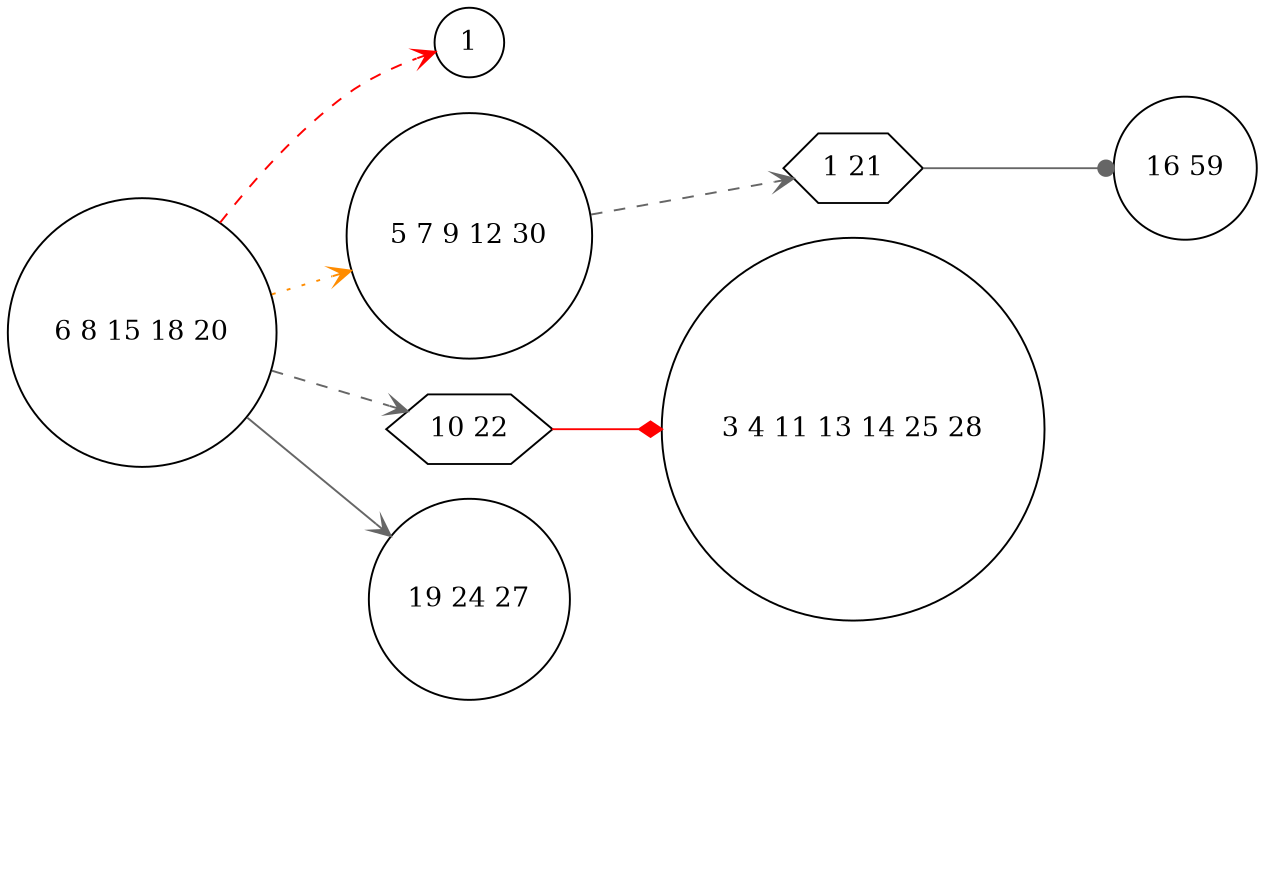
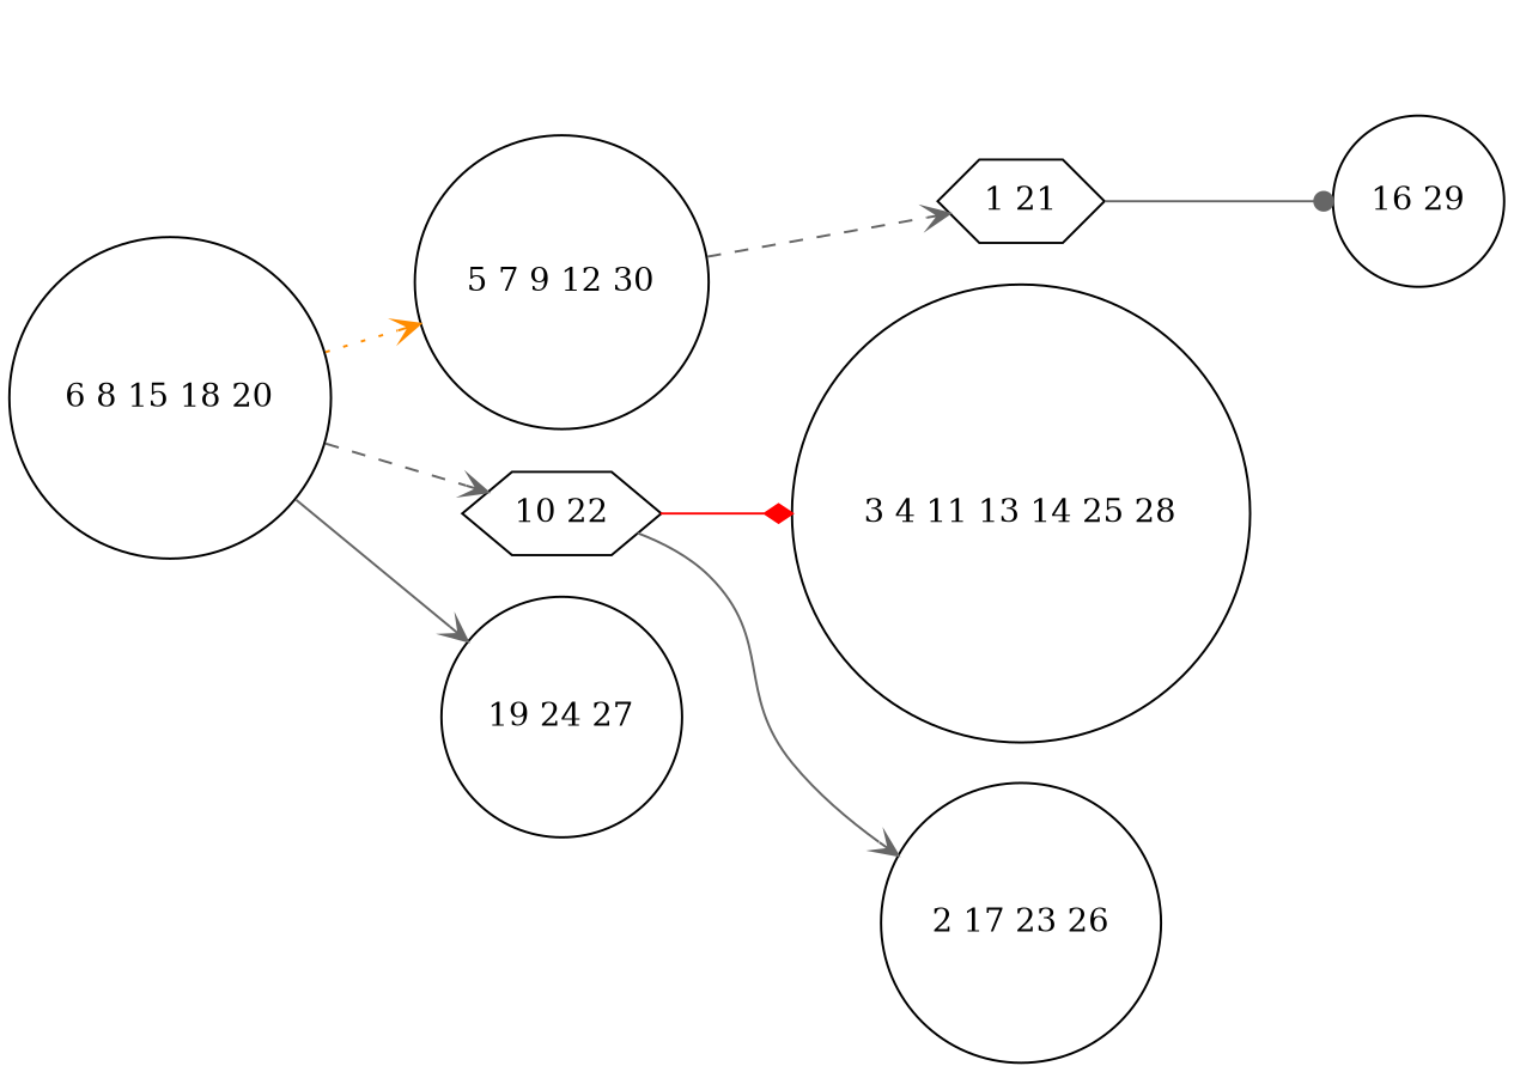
  digraph {
    rankdir=LR
    node [shape=circle]
    edge [arrowhead=vee color=gray40 style=solid]
    n1 [label="6 8 15 18 20"]
-   1
    n3 [label="5 7 9 12 30"]
    n4 [label="10 22" shape=hexagon]
    n5 [label="19 24 27"]
    n6 [label="1 21" shape=hexagon]
    n7 [label="3 4 11 13 14 25 28"]
-   n9 [label="16 59"]
-   n1 -> 1 [color=red style=dashed]
+   n8 [label="2 17 23 26"]
+   n9 [label="16 29"]
    n1 -> n3 [color=darkorange style=dotted]
    n1 -> n4 [style=dashed]
    n1 -> n5
    n3 -> n6 [style=dashed]
    n4 -> n7 [arrowhead=diamond color=red]
+   n4 -> n8
    n6 -> n9 [arrowhead=dot]
  }
